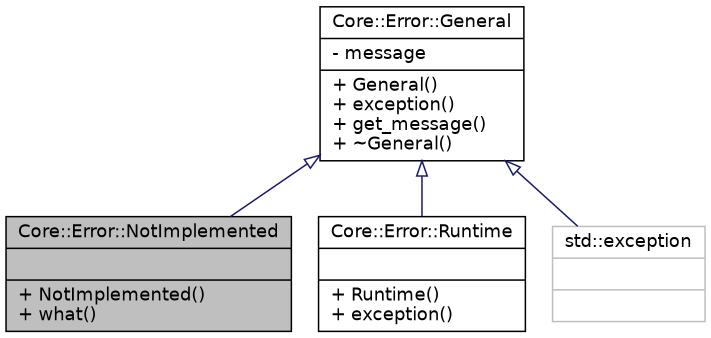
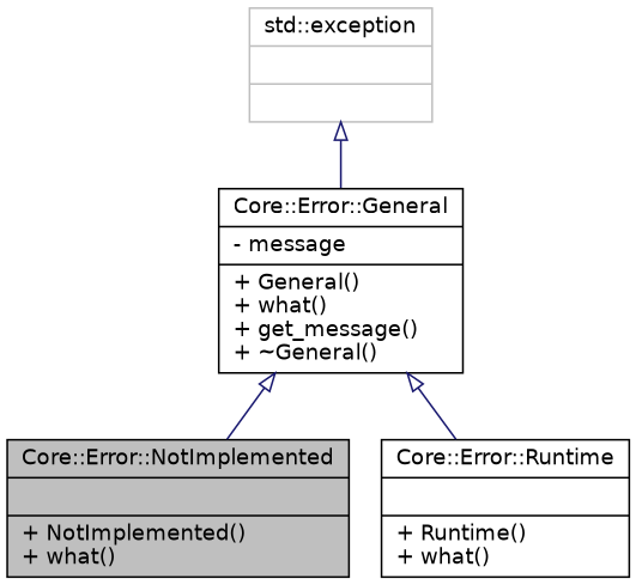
  digraph {
    node [color=black fillcolor=white fontname=Helvetica fontsize=12 shape=record style=filled]
    edge [arrowtail=onormal color=midnightblue dir=back fontname=Helvetica fontsize=12 labelfontname=Helvetica labelfontsize=12 style=solid]
    n1 [fillcolor=grey75 fontcolor=black height=0.2 label="{Core::Error::NotImplemented\n||+ NotImplemented()\l+ what()\l}" width=0.4]
-   n2 [height=0.2 label="{Core::Error::Runtime\n||+ Runtime()\l+ exception()\l}" width=0.4]
-   n3 [height=0.2 label="{Core::Error::General\n|- message\l|+ General()\l+ exception()\l+ get_message()\l+ ~General()\l}" width=0.4]
+   n2 [height=0.2 label="{Core::Error::Runtime\n||+ Runtime()\l+ what()\l}" width=0.4]
+   n3 [height=0.2 label="{Core::Error::General\n|- message\l|+ General()\l+ what()\l+ get_message()\l+ ~General()\l}" width=0.4]
    n4 [color=grey75 height=0.2 label="{std::exception\n||}" width=0.4]
    n3 -> n1
    n3 -> n2
-   n3 -> n4
+   n4 -> n3
  }
